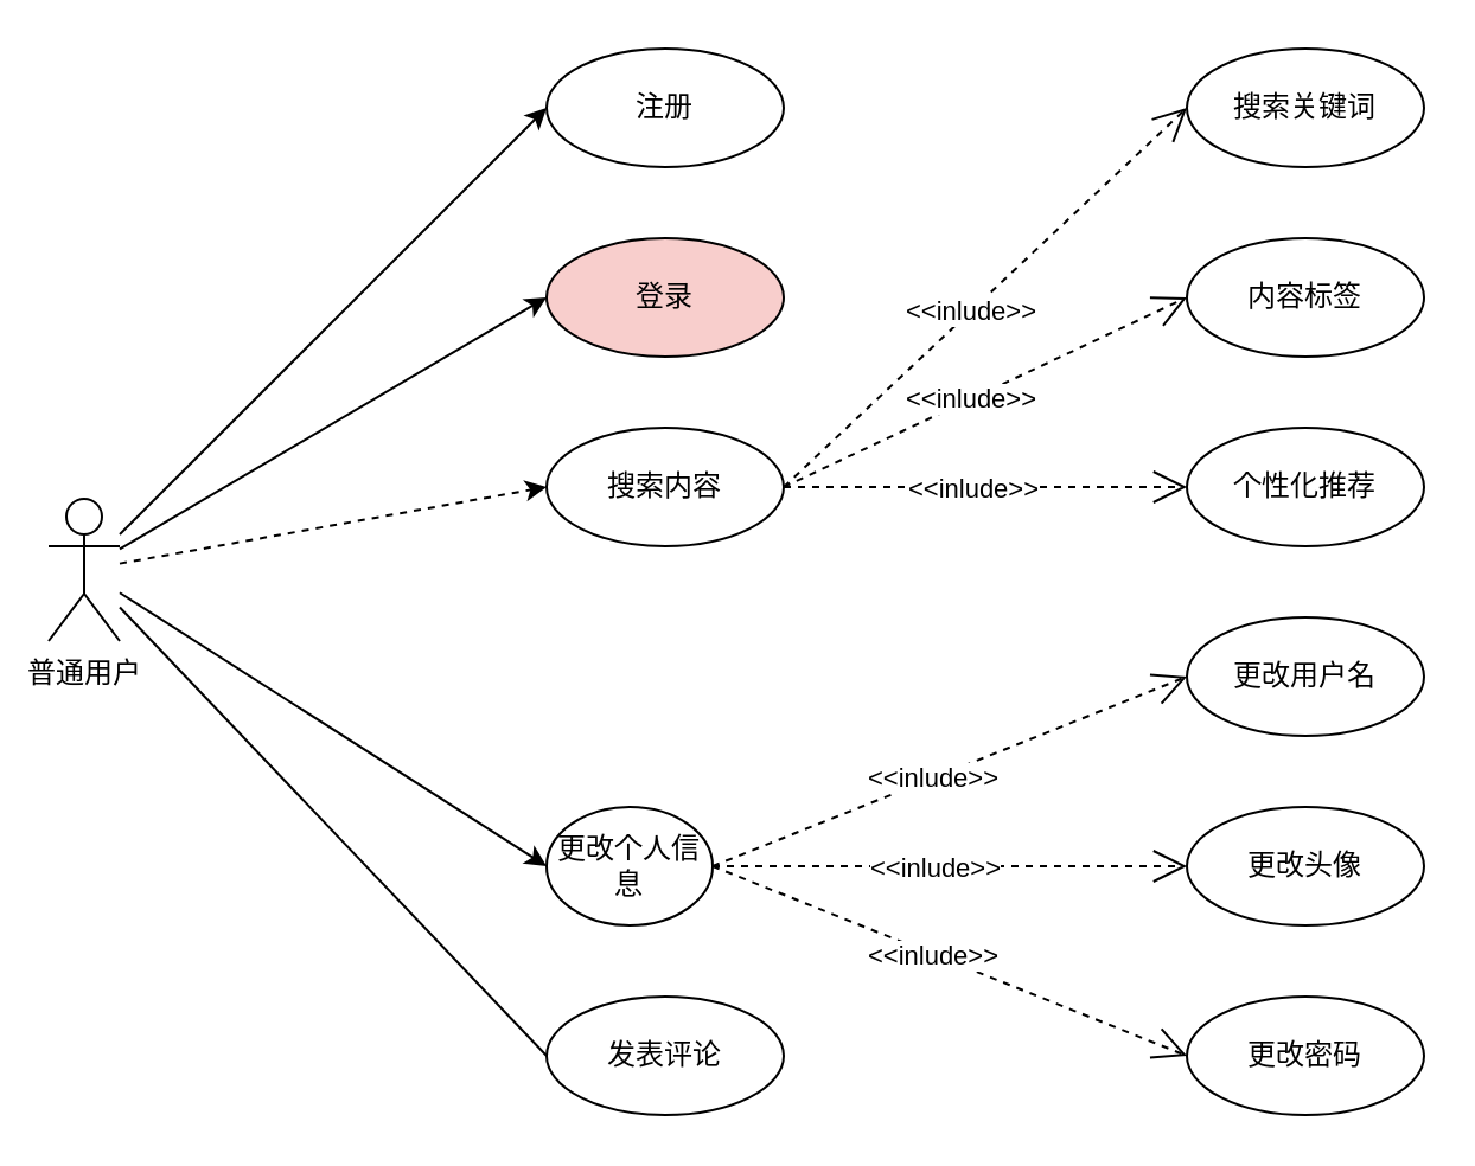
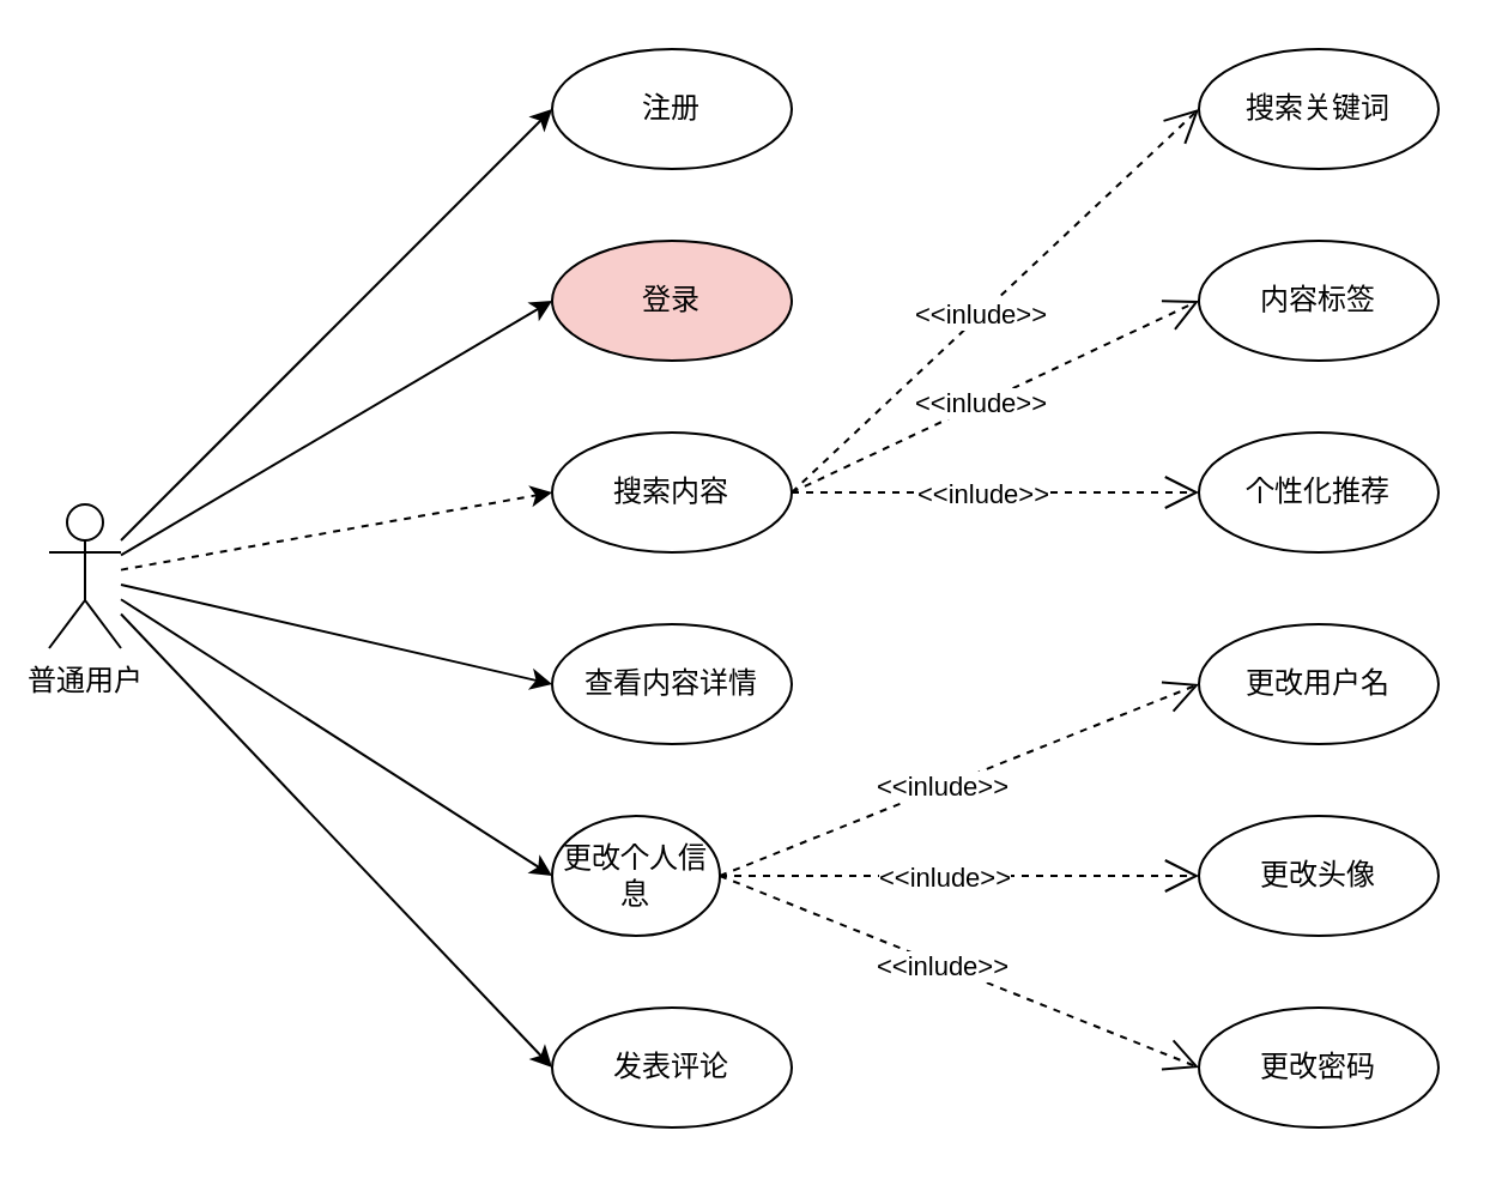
  <mxCell id="0" />
  <mxCell id="1" parent="0" />
  <mxCell id="2" value="普通用户" style="shape=umlActor;verticalLabelPosition=bottom;verticalAlign=top;html=1;outlineConnect=0;" vertex="1" parent="1"><mxGeometry x="20" y="210" width="30" height="60" as="geometry" /></mxCell>
  <mxCell id="3" value="注册" style="ellipse;whiteSpace=wrap;html=1;" vertex="1" parent="1"><mxGeometry x="230" y="20" width="100" height="50" as="geometry" /></mxCell>
  <mxCell id="4" value="登录" style="ellipse;whiteSpace=wrap;html=1;fillColor=#f8cecc;" vertex="1" parent="1"><mxGeometry x="230" y="100" width="100" height="50" as="geometry" /></mxCell>
  <mxCell id="5" value="搜索内容" style="ellipse;whiteSpace=wrap;html=1;" vertex="1" parent="1"><mxGeometry x="230" y="180" width="100" height="50" as="geometry" /></mxCell>
+ <mxCell id="6" value="查看内容详情" style="ellipse;whiteSpace=wrap;html=1;" vertex="1" parent="1"><mxGeometry x="230" y="260" width="100" height="50" as="geometry" /></mxCell>
  <mxCell id="7" value="更改个人信息" style="ellipse;whiteSpace=wrap;html=1;" vertex="1" parent="1"><mxGeometry x="230" y="340" width="70" height="50" as="geometry" /></mxCell>
  <mxCell id="8" value="发表评论" style="ellipse;whiteSpace=wrap;html=1;" vertex="1" parent="1"><mxGeometry x="230" y="420" width="100" height="50" as="geometry" /></mxCell>
  <mxCell id="9" value="" style="endArrow=open;endSize=12;dashed=1;html=1;rounded=0;exitX=1;exitY=0.5;exitDx=0;exitDy=0;entryX=0;entryY=0.5;entryDx=0;entryDy=0;" edge="1" parent="1" source="7" target="18"><mxGeometry width="160" relative="1" as="geometry"><mxPoint x="560" y="150" as="sourcePoint" /><mxPoint x="720" y="150" as="targetPoint" /></mxGeometry></mxCell>
  <mxCell id="10" value="&amp;lt;&amp;lt;inlude&amp;gt;&amp;gt;" style="edgeLabel;html=1;align=center;verticalAlign=middle;resizable=0;points=[];" vertex="1" connectable="0" parent="9"><mxGeometry x="-0.075" relative="1" as="geometry"><mxPoint as="offset" /></mxGeometry></mxCell>
  <mxCell id="11" value="" style="endArrow=classic;html=1;rounded=0;entryX=0;entryY=0.5;entryDx=0;entryDy=0;" edge="1" parent="1" source="2" target="3"><mxGeometry width="50" height="50" relative="1" as="geometry"><mxPoint x="430" y="330" as="sourcePoint" /><mxPoint x="264" y="69" as="targetPoint" /></mxGeometry></mxCell>
  <mxCell id="12" value="" style="endArrow=classic;html=1;rounded=0;entryX=0;entryY=0.5;entryDx=0;entryDy=0;" edge="1" parent="1" source="2" target="4"><mxGeometry width="50" height="50" relative="1" as="geometry"><mxPoint x="430" y="330" as="sourcePoint" /><mxPoint x="480" y="280" as="targetPoint" /></mxGeometry></mxCell>
  <mxCell id="13" value="" style="endArrow=classic;html=1;rounded=0;entryX=0;entryY=0.5;entryDx=0;entryDy=0;dashed=1;" edge="1" parent="1" source="2" target="5"><mxGeometry width="50" height="50" relative="1" as="geometry"><mxPoint x="430" y="330" as="sourcePoint" /><mxPoint x="480" y="280" as="targetPoint" /></mxGeometry></mxCell>
+ <mxCell id="14" value="" style="endArrow=classic;html=1;rounded=0;entryX=0;entryY=0.5;entryDx=0;entryDy=0;" edge="1" parent="1" source="2" target="6"><mxGeometry width="50" height="50" relative="1" as="geometry"><mxPoint x="430" y="330" as="sourcePoint" /><mxPoint x="480" y="280" as="targetPoint" /></mxGeometry></mxCell>
  <mxCell id="15" value="" style="endArrow=classic;html=1;rounded=0;entryX=0;entryY=0.5;entryDx=0;entryDy=0;" edge="1" parent="1" source="2" target="7"><mxGeometry width="50" height="50" relative="1" as="geometry"><mxPoint x="430" y="330" as="sourcePoint" /><mxPoint x="480" y="280" as="targetPoint" /></mxGeometry></mxCell>
- <mxCell id="16" value="" style="endArrow=none;html=1;rounded=0;entryX=0;entryY=0.5;entryDx=0;entryDy=0;" edge="1" parent="1" source="2" target="8"><mxGeometry width="50" height="50" relative="1" as="geometry"><mxPoint x="430" y="330" as="sourcePoint" /><mxPoint x="480" y="280" as="targetPoint" /></mxGeometry></mxCell>
+ <mxCell id="16" value="" style="endArrow=classic;html=1;rounded=0;entryX=0;entryY=0.5;entryDx=0;entryDy=0;" edge="1" parent="1" source="2" target="8"><mxGeometry width="50" height="50" relative="1" as="geometry"><mxPoint x="430" y="330" as="sourcePoint" /><mxPoint x="480" y="280" as="targetPoint" /></mxGeometry></mxCell>
  <mxCell id="17" value="更改头像" style="ellipse;whiteSpace=wrap;html=1;" vertex="1" parent="1"><mxGeometry x="500" y="340" width="100" height="50" as="geometry" /></mxCell>
  <mxCell id="18" value="更改用户名" style="ellipse;whiteSpace=wrap;html=1;" vertex="1" parent="1"><mxGeometry x="500" y="260" width="100" height="50" as="geometry" /></mxCell>
  <mxCell id="19" value="更改密码" style="ellipse;whiteSpace=wrap;html=1;" vertex="1" parent="1"><mxGeometry x="500" y="420" width="100" height="50" as="geometry" /></mxCell>
  <mxCell id="20" value="" style="endArrow=open;endSize=12;dashed=1;html=1;rounded=0;exitX=1;exitY=0.5;exitDx=0;exitDy=0;entryX=0;entryY=0.5;entryDx=0;entryDy=0;" edge="1" parent="1" source="7" target="17"><mxGeometry width="160" relative="1" as="geometry"><mxPoint x="330" y="420" as="sourcePoint" /><mxPoint x="500" y="340" as="targetPoint" /></mxGeometry></mxCell>
  <mxCell id="21" value="&amp;lt;&amp;lt;inlude&amp;gt;&amp;gt;" style="edgeLabel;html=1;align=center;verticalAlign=middle;resizable=0;points=[];" vertex="1" connectable="0" parent="20"><mxGeometry x="-0.075" relative="1" as="geometry"><mxPoint as="offset" /></mxGeometry></mxCell>
  <mxCell id="22" value="" style="endArrow=open;endSize=12;dashed=1;html=1;rounded=0;exitX=1;exitY=0.5;exitDx=0;exitDy=0;entryX=0;entryY=0.5;entryDx=0;entryDy=0;" edge="1" parent="1" source="7" target="19"><mxGeometry width="160" relative="1" as="geometry"><mxPoint x="350" y="385" as="sourcePoint" /><mxPoint x="520" y="305" as="targetPoint" /></mxGeometry></mxCell>
  <mxCell id="23" value="&amp;lt;&amp;lt;inlude&amp;gt;&amp;gt;" style="edgeLabel;html=1;align=center;verticalAlign=middle;resizable=0;points=[];" vertex="1" connectable="0" parent="22"><mxGeometry x="-0.075" relative="1" as="geometry"><mxPoint as="offset" /></mxGeometry></mxCell>
  <mxCell id="24" value="搜索关键词" style="ellipse;whiteSpace=wrap;html=1;" vertex="1" parent="1"><mxGeometry x="500" y="20" width="100" height="50" as="geometry" /></mxCell>
  <mxCell id="25" value="内容标签" style="ellipse;whiteSpace=wrap;html=1;" vertex="1" parent="1"><mxGeometry x="500" y="100" width="100" height="50" as="geometry" /></mxCell>
  <mxCell id="26" value="个性化推荐" style="ellipse;whiteSpace=wrap;html=1;" vertex="1" parent="1"><mxGeometry x="500" y="180" width="100" height="50" as="geometry" /></mxCell>
  <mxCell id="27" value="" style="endArrow=open;endSize=12;dashed=1;html=1;rounded=0;exitX=1;exitY=0.5;exitDx=0;exitDy=0;entryX=0;entryY=0.5;entryDx=0;entryDy=0;" edge="1" parent="1" source="5" target="26"><mxGeometry width="160" relative="1" as="geometry"><mxPoint x="340" y="375" as="sourcePoint" /><mxPoint x="510" y="295" as="targetPoint" /></mxGeometry></mxCell>
  <mxCell id="28" value="&amp;lt;&amp;lt;inlude&amp;gt;&amp;gt;" style="edgeLabel;html=1;align=center;verticalAlign=middle;resizable=0;points=[];" vertex="1" connectable="0" parent="27"><mxGeometry x="-0.075" relative="1" as="geometry"><mxPoint as="offset" /></mxGeometry></mxCell>
  <mxCell id="29" value="" style="endArrow=open;endSize=12;dashed=1;html=1;rounded=0;exitX=1;exitY=0.5;exitDx=0;exitDy=0;entryX=0;entryY=0.5;entryDx=0;entryDy=0;" edge="1" parent="1" source="5" target="25"><mxGeometry width="160" relative="1" as="geometry"><mxPoint x="350" y="385" as="sourcePoint" /><mxPoint x="520" y="305" as="targetPoint" /></mxGeometry></mxCell>
  <mxCell id="30" value="&amp;lt;&amp;lt;inlude&amp;gt;&amp;gt;" style="edgeLabel;html=1;align=center;verticalAlign=middle;resizable=0;points=[];" vertex="1" connectable="0" parent="29"><mxGeometry x="-0.075" relative="1" as="geometry"><mxPoint as="offset" /></mxGeometry></mxCell>
  <mxCell id="31" value="" style="endArrow=open;endSize=12;dashed=1;html=1;rounded=0;exitX=1;exitY=0.5;exitDx=0;exitDy=0;entryX=0;entryY=0.5;entryDx=0;entryDy=0;" edge="1" parent="1" source="5" target="24"><mxGeometry width="160" relative="1" as="geometry"><mxPoint x="360" y="395" as="sourcePoint" /><mxPoint x="530" y="315" as="targetPoint" /></mxGeometry></mxCell>
  <mxCell id="32" value="&amp;lt;&amp;lt;inlude&amp;gt;&amp;gt;" style="edgeLabel;html=1;align=center;verticalAlign=middle;resizable=0;points=[];" vertex="1" connectable="0" parent="31"><mxGeometry x="-0.075" relative="1" as="geometry"><mxPoint as="offset" /></mxGeometry></mxCell>
